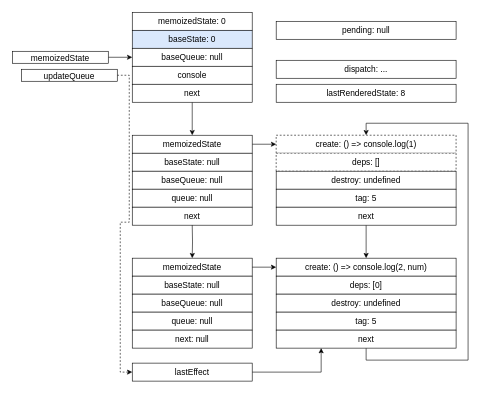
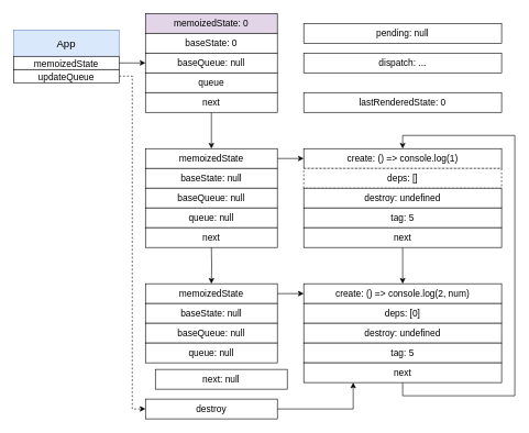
  <mxCell id="0" />
  <mxCell id="1" parent="0" />
+ <mxCell id="2" value="App" style="rounded=0;whiteSpace=wrap;html=1;fontSize=16;fillColor=#dae8fc;strokeColor=#6c8ebf;" parent="1" vertex="1"><mxGeometry x="20" y="45" width="160" height="40" as="geometry" /></mxCell>
  <mxCell id="3" style="edgeStyle=orthogonalEdgeStyle;rounded=0;orthogonalLoop=1;jettySize=auto;html=1;exitX=1;exitY=0.5;exitDx=0;exitDy=0;fontSize=16;" parent="1" source="4" target="7" edge="1"><mxGeometry relative="1" as="geometry" /></mxCell>
  <mxCell id="4" value="&lt;font style=&quot;font-size: 14px&quot;&gt;memoizedState&lt;/font&gt;" style="rounded=0;whiteSpace=wrap;html=1;fontSize=16;" parent="1" vertex="1"><mxGeometry x="20" y="85" width="160" height="20" as="geometry" /></mxCell>
- <mxCell id="5" value="&lt;span style=&quot;font-size: 14px;&quot;&gt;memoizedState: 0&lt;/span&gt;" style="rounded=0;whiteSpace=wrap;html=1;fontSize=14;" parent="1" vertex="1"><mxGeometry x="220" y="20" width="200" height="30" as="geometry" /></mxCell>
- <mxCell id="6" value="baseState: 0" style="rounded=0;whiteSpace=wrap;html=1;fontSize=14;fillColor=#dae8fc;" parent="1" vertex="1"><mxGeometry x="220" y="50" width="200" height="30" as="geometry" /></mxCell>
+ <mxCell id="5" value="&lt;span style=&quot;font-size: 14px;&quot;&gt;memoizedState: 0&lt;/span&gt;" style="rounded=0;whiteSpace=wrap;html=1;fontSize=14;fillColor=#e1d5e7;" parent="1" vertex="1"><mxGeometry x="220" y="20" width="200" height="30" as="geometry" /></mxCell>
+ <mxCell id="6" value="baseState: 0" style="rounded=0;whiteSpace=wrap;html=1;fontSize=14;" parent="1" vertex="1"><mxGeometry x="220" y="50" width="200" height="30" as="geometry" /></mxCell>
  <mxCell id="7" value="baseQueue: null" style="rounded=0;whiteSpace=wrap;html=1;fontSize=14;" parent="1" vertex="1"><mxGeometry x="220" y="80" width="200" height="30" as="geometry" /></mxCell>
- <mxCell id="8" value="console" style="rounded=0;whiteSpace=wrap;html=1;fontSize=14;" parent="1" vertex="1"><mxGeometry x="220" y="110" width="200" height="30" as="geometry" /></mxCell>
+ <mxCell id="8" value="queue" style="rounded=0;whiteSpace=wrap;html=1;fontSize=14;" parent="1" vertex="1"><mxGeometry x="220" y="110" width="200" height="30" as="geometry" /></mxCell>
  <mxCell id="9" style="edgeStyle=orthogonalEdgeStyle;rounded=0;orthogonalLoop=1;jettySize=auto;html=1;exitX=0.5;exitY=1;exitDx=0;exitDy=0;entryX=0.5;entryY=0;entryDx=0;entryDy=0;fontSize=14;fontColor=#000000;" parent="1" source="10" target="15" edge="1"><mxGeometry relative="1" as="geometry" /></mxCell>
  <mxCell id="10" value="next" style="rounded=0;whiteSpace=wrap;html=1;fontSize=14;" parent="1" vertex="1"><mxGeometry x="220" y="140" width="200" height="30" as="geometry" /></mxCell>
  <mxCell id="11" value="pending: null" style="rounded=0;whiteSpace=wrap;html=1;fontSize=14;" parent="1" vertex="1"><mxGeometry x="460" y="35" width="300" height="30" as="geometry" /></mxCell>
- <mxCell id="12" value="dispatch: ..." style="rounded=0;whiteSpace=wrap;html=1;fontSize=14;" parent="1" vertex="1"><mxGeometry x="460" y="100" width="300" height="30" as="geometry" /></mxCell>
- <mxCell id="13" value="lastRenderedState: 8" style="rounded=0;whiteSpace=wrap;html=1;fontSize=14;" parent="1" vertex="1"><mxGeometry x="460" y="140" width="300" height="30" as="geometry" /></mxCell>
+ <mxCell id="12" value="dispatch: ..." style="rounded=0;whiteSpace=wrap;html=1;fontSize=14;" parent="1" vertex="1"><mxGeometry x="460" y="80" width="300" height="30" as="geometry" /></mxCell>
+ <mxCell id="13" value="lastRenderedState: 0" style="rounded=0;whiteSpace=wrap;html=1;fontSize=14;" parent="1" vertex="1"><mxGeometry x="460" y="140" width="300" height="30" as="geometry" /></mxCell>
  <mxCell id="14" style="edgeStyle=orthogonalEdgeStyle;rounded=0;orthogonalLoop=1;jettySize=auto;html=1;exitX=1;exitY=0.5;exitDx=0;exitDy=0;entryX=0;entryY=0.5;entryDx=0;entryDy=0;" edge="1" parent="1" source="15" target="20"><mxGeometry relative="1" as="geometry" /></mxCell>
  <mxCell id="15" value="&lt;span style=&quot;font-size: 14px&quot;&gt;memoizedState&lt;/span&gt;" style="rounded=0;whiteSpace=wrap;html=1;fontSize=14;" parent="1" vertex="1"><mxGeometry x="220" y="225" width="200" height="30" as="geometry" /></mxCell>
  <mxCell id="16" value="baseState: null" style="rounded=0;whiteSpace=wrap;html=1;fontSize=14;" parent="1" vertex="1"><mxGeometry x="220" y="255" width="200" height="30" as="geometry" /></mxCell>
  <mxCell id="17" value="baseQueue: null" style="rounded=0;whiteSpace=wrap;html=1;fontSize=14;" parent="1" vertex="1"><mxGeometry x="220" y="285" width="200" height="30" as="geometry" /></mxCell>
  <mxCell id="18" value="queue: null" style="rounded=0;whiteSpace=wrap;html=1;fontSize=14;" parent="1" vertex="1"><mxGeometry x="220" y="315" width="200" height="30" as="geometry" /></mxCell>
  <mxCell id="19" value="next" style="rounded=0;whiteSpace=wrap;html=1;fontSize=14;" parent="1" vertex="1"><mxGeometry x="220" y="345" width="200" height="30" as="geometry" /></mxCell>
- <mxCell id="20" value="create: () =&amp;gt; console.log(1)" style="rounded=0;whiteSpace=wrap;html=1;fontSize=14;dashed=1;" parent="1" vertex="1"><mxGeometry x="460" y="225" width="300" height="30" as="geometry" /></mxCell>
+ <mxCell id="20" value="create: () =&amp;gt; console.log(1)" style="rounded=0;whiteSpace=wrap;html=1;fontSize=14;" parent="1" vertex="1"><mxGeometry x="460" y="225" width="300" height="30" as="geometry" /></mxCell>
  <mxCell id="21" value="deps: []" style="rounded=0;whiteSpace=wrap;html=1;fontSize=14;dashed=1;" parent="1" vertex="1"><mxGeometry x="460" y="255" width="300" height="30" as="geometry" /></mxCell>
  <mxCell id="22" value="destroy: undefined" style="rounded=0;whiteSpace=wrap;html=1;fontSize=14;" parent="1" vertex="1"><mxGeometry x="460" y="285" width="300" height="30" as="geometry" /></mxCell>
  <mxCell id="23" value="tag: 5" style="rounded=0;whiteSpace=wrap;html=1;fontSize=14;" parent="1" vertex="1"><mxGeometry x="460" y="315" width="300" height="30" as="geometry" /></mxCell>
  <mxCell id="24" style="edgeStyle=orthogonalEdgeStyle;rounded=0;orthogonalLoop=1;jettySize=auto;html=1;exitX=0.5;exitY=1;exitDx=0;exitDy=0;entryX=0.5;entryY=0;entryDx=0;entryDy=0;" edge="1" parent="1" source="25" target="26"><mxGeometry relative="1" as="geometry" /></mxCell>
  <mxCell id="25" value="next" style="rounded=0;whiteSpace=wrap;html=1;fontSize=14;" parent="1" vertex="1"><mxGeometry x="460" y="345" width="300" height="30" as="geometry" /></mxCell>
  <mxCell id="26" value="create: () =&amp;gt; console.log(2, num)" style="rounded=0;whiteSpace=wrap;html=1;fontSize=14;" parent="1" vertex="1"><mxGeometry x="460" y="430" width="300" height="30" as="geometry" /></mxCell>
  <mxCell id="27" value="deps: [0]" style="rounded=0;whiteSpace=wrap;html=1;fontSize=14;" parent="1" vertex="1"><mxGeometry x="460" y="460" width="300" height="30" as="geometry" /></mxCell>
  <mxCell id="28" value="destroy: undefined" style="rounded=0;whiteSpace=wrap;html=1;fontSize=14;" parent="1" vertex="1"><mxGeometry x="460" y="490" width="300" height="30" as="geometry" /></mxCell>
  <mxCell id="29" value="tag: 5" style="rounded=0;whiteSpace=wrap;html=1;fontSize=14;" parent="1" vertex="1"><mxGeometry x="460" y="520" width="300" height="30" as="geometry" /></mxCell>
  <mxCell id="30" style="edgeStyle=orthogonalEdgeStyle;rounded=0;orthogonalLoop=1;jettySize=auto;html=1;exitX=0.5;exitY=1;exitDx=0;exitDy=0;entryX=0.5;entryY=0;entryDx=0;entryDy=0;" edge="1" parent="1" source="31" target="20"><mxGeometry relative="1" as="geometry"><Array as="points"><mxPoint x="610" y="600" /><mxPoint x="780" y="600" /><mxPoint x="780" y="205" /><mxPoint x="610" y="205" /></Array></mxGeometry></mxCell>
  <mxCell id="31" value="next" style="rounded=0;whiteSpace=wrap;html=1;fontSize=14;" parent="1" vertex="1"><mxGeometry x="460" y="550" width="300" height="30" as="geometry" /></mxCell>
  <mxCell id="32" style="edgeStyle=orthogonalEdgeStyle;rounded=0;orthogonalLoop=1;jettySize=auto;html=1;exitX=1;exitY=0.5;exitDx=0;exitDy=0;entryX=0;entryY=0.5;entryDx=0;entryDy=0;dashed=1;" parent="1" source="33" target="35" edge="1"><mxGeometry relative="1" as="geometry" /></mxCell>
- <mxCell id="33" value="&lt;font style=&quot;font-size: 14px&quot;&gt;updateQueue&lt;/font&gt;" style="rounded=0;whiteSpace=wrap;html=1;fontSize=16;" parent="1" vertex="1"><mxGeometry x="35" y="115" width="160" height="20" as="geometry" /></mxCell>
+ <mxCell id="33" value="&lt;font style=&quot;font-size: 14px&quot;&gt;updateQueue&lt;/font&gt;" style="rounded=0;whiteSpace=wrap;html=1;fontSize=16;" parent="1" vertex="1"><mxGeometry x="20" y="105" width="160" height="20" as="geometry" /></mxCell>
  <mxCell id="34" style="edgeStyle=orthogonalEdgeStyle;rounded=0;orthogonalLoop=1;jettySize=auto;html=1;exitX=1;exitY=0.5;exitDx=0;exitDy=0;entryX=0.25;entryY=1;entryDx=0;entryDy=0;" edge="1" parent="1" source="35" target="31"><mxGeometry relative="1" as="geometry" /></mxCell>
- <mxCell id="35" value="lastEffect" style="rounded=0;whiteSpace=wrap;html=1;fontSize=14;" parent="1" vertex="1"><mxGeometry x="220" y="605" width="200" height="30" as="geometry" /></mxCell>
+ <mxCell id="35" value="destroy" style="rounded=0;whiteSpace=wrap;html=1;fontSize=14;" parent="1" vertex="1"><mxGeometry x="220" y="605" width="200" height="30" as="geometry" /></mxCell>
  <mxCell id="36" style="edgeStyle=orthogonalEdgeStyle;rounded=0;orthogonalLoop=1;jettySize=auto;html=1;exitX=0.5;exitY=1;exitDx=0;exitDy=0;entryX=0.5;entryY=0;entryDx=0;entryDy=0;fontSize=14;fontColor=#000000;" edge="1" parent="1" target="37"><mxGeometry relative="1" as="geometry"><mxPoint x="320" y="375" as="sourcePoint" /></mxGeometry></mxCell>
  <mxCell id="37" value="&lt;span style=&quot;font-size: 14px&quot;&gt;memoizedState&lt;/span&gt;" style="rounded=0;whiteSpace=wrap;html=1;fontSize=14;" vertex="1" parent="1"><mxGeometry x="220" y="430" width="200" height="30" as="geometry" /></mxCell>
  <mxCell id="38" value="baseState: null" style="rounded=0;whiteSpace=wrap;html=1;fontSize=14;" vertex="1" parent="1"><mxGeometry x="220" y="460" width="200" height="30" as="geometry" /></mxCell>
  <mxCell id="39" value="baseQueue: null" style="rounded=0;whiteSpace=wrap;html=1;fontSize=14;" vertex="1" parent="1"><mxGeometry x="220" y="490" width="200" height="30" as="geometry" /></mxCell>
  <mxCell id="40" value="queue: null" style="rounded=0;whiteSpace=wrap;html=1;fontSize=14;" vertex="1" parent="1"><mxGeometry x="220" y="520" width="200" height="30" as="geometry" /></mxCell>
  <mxCell id="41" style="edgeStyle=orthogonalEdgeStyle;rounded=0;orthogonalLoop=1;jettySize=auto;html=1;exitX=1;exitY=0.5;exitDx=0;exitDy=0;entryX=0;entryY=0.5;entryDx=0;entryDy=0;" edge="1" parent="1" source="37" target="26"><mxGeometry relative="1" as="geometry" /></mxCell>
- <mxCell id="42" value="next: null" style="rounded=0;whiteSpace=wrap;html=1;fontSize=14;" vertex="1" parent="1"><mxGeometry x="220" y="550" width="200" height="30" as="geometry" /></mxCell>
+ <mxCell id="42" value="next: null" style="rounded=0;whiteSpace=wrap;html=1;fontSize=14;" vertex="1" parent="1"><mxGeometry x="235" y="560" width="200" height="30" as="geometry" /></mxCell>
